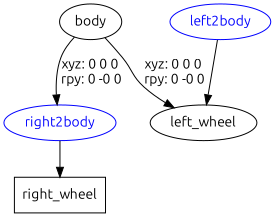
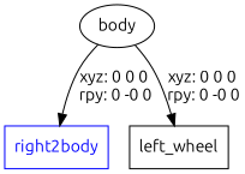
  digraph {
    fontname=Ubuntu
    node [fontname=Ubuntu shape=ellipse]
    edge [fontname=Ubuntu]
    n1 [label=body]
-   right2body [color=blue fontcolor=blue]
-   n3 [label=left_wheel]
-   left2body [color=blue fontcolor=blue]
-   n5 [label=right_wheel shape=box]
+   right2body [color=blue fontcolor=blue shape=box]
+   n3 [label=left_wheel shape=box]
    n1 -> right2body [label="xyz: 0 0 0 \nrpy: 0 -0 0"]
    n1 -> n3 [label="xyz: 0 0 0 \nrpy: 0 -0 0"]
-   right2body -> n5
-   left2body -> n3
  }
